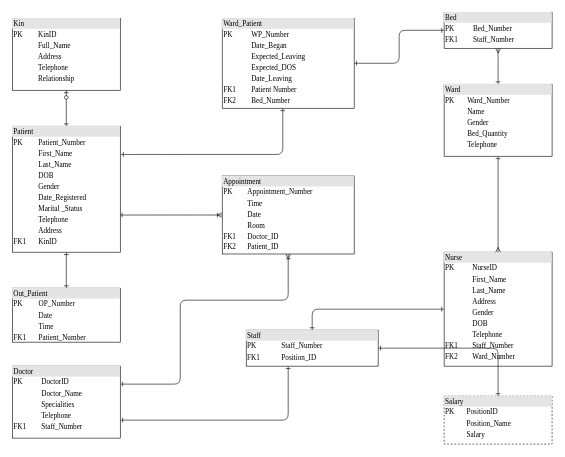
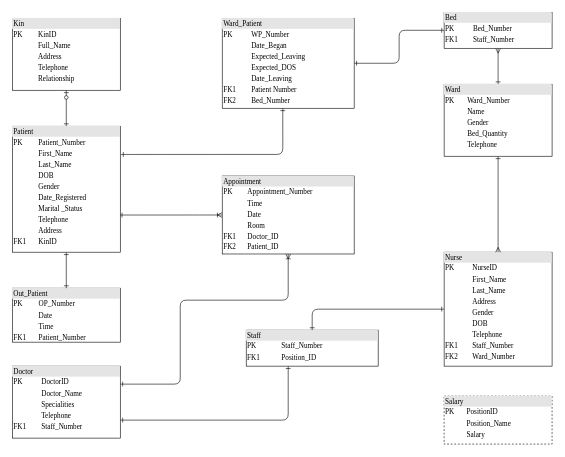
  <mxCell id="0" />
  <mxCell id="1" parent="0" />
  <mxCell id="2" value="&lt;div style=&quot;box-sizing: border-box ; width: 100% ; background: #e4e4e4 ; padding: 2px&quot;&gt;Kin&lt;br&gt;&lt;/div&gt;&lt;table style=&quot;width: 100% ; font-size: 1em&quot; cellspacing=&quot;0&quot; cellpadding=&quot;2&quot;&gt;&lt;tbody&gt;&lt;tr&gt;&lt;td&gt;PK&lt;/td&gt;&lt;td&gt;KinID&lt;/td&gt;&lt;/tr&gt;&lt;tr&gt;&lt;td&gt;&lt;br&gt;&lt;/td&gt;&lt;td&gt;Full_Name&lt;br&gt;&lt;/td&gt;&lt;/tr&gt;&lt;tr&gt;&lt;td&gt;&lt;br&gt;&lt;/td&gt;&lt;td&gt;Address&lt;br&gt;&lt;/td&gt;&lt;/tr&gt;&lt;tr&gt;&lt;td&gt;&lt;br&gt;&lt;/td&gt;&lt;td&gt;Telephone&lt;br&gt;&lt;/td&gt;&lt;/tr&gt;&lt;tr&gt;&lt;td&gt;&lt;br&gt;&lt;/td&gt;&lt;td&gt;Relationship&lt;br&gt;&lt;/td&gt;&lt;/tr&gt;&lt;/tbody&gt;&lt;/table&gt;" style="verticalAlign=top;align=left;overflow=fill;html=1;rounded=0;shadow=0;comic=0;labelBackgroundColor=none;strokeColor=#000000;strokeWidth=1;fillColor=#ffffff;fontFamily=Verdana;fontSize=12;fontColor=#000000;" parent="1" vertex="1"><mxGeometry x="20" y="30" width="180" height="120" as="geometry" /></mxCell>
  <mxCell id="3" style="edgeStyle=orthogonalEdgeStyle;html=1;labelBackgroundColor=none;startArrow=ERone;endArrow=ERoneToMany;fontFamily=Verdana;fontSize=12;align=left;exitX=0.994;exitY=0.705;exitDx=0;exitDy=0;startFill=0;exitPerimeter=0;entryX=0;entryY=0.5;entryDx=0;entryDy=0;" parent="1" source="20" target="21" edge="1"><mxGeometry relative="1" as="geometry"><mxPoint x="330" y="359" as="targetPoint" /><Array as="points"><mxPoint x="330" y="358" /><mxPoint x="330" y="358" /></Array></mxGeometry></mxCell>
  <mxCell id="4" style="edgeStyle=orthogonalEdgeStyle;html=1;labelBackgroundColor=none;startArrow=ERmany;endArrow=ERone;fontFamily=Verdana;fontSize=12;align=left;entryX=0.5;entryY=0;exitX=0.5;exitY=1;exitDx=0;exitDy=0;entryDx=0;entryDy=0;startFill=0;endFill=0;" parent="1" source="17" target="16" edge="1"><mxGeometry relative="1" as="geometry"><Array as="points"><mxPoint x="830" y="90" /><mxPoint x="830" y="90" /></Array></mxGeometry></mxCell>
  <mxCell id="5" style="edgeStyle=orthogonalEdgeStyle;html=1;labelBackgroundColor=none;startArrow=ERone;endArrow=ERone;fontFamily=Verdana;fontSize=12;align=left;startFill=0;endFill=0;" parent="1" source="6" target="17" edge="1"><mxGeometry relative="1" as="geometry" /></mxCell>
  <mxCell id="6" value="&lt;div style=&quot;box-sizing: border-box ; width: 100% ; background: #e4e4e4 ; padding: 2px&quot;&gt;Ward_Patient&lt;/div&gt;&lt;table style=&quot;width: 100% ; font-size: 1em&quot; cellspacing=&quot;0&quot; cellpadding=&quot;2&quot;&gt;&lt;tbody&gt;&lt;tr&gt;&lt;td&gt;PK&lt;/td&gt;&lt;td&gt;WP_Number&lt;/td&gt;&lt;/tr&gt;&lt;tr&gt;&lt;td&gt;&lt;br&gt;&lt;/td&gt;&lt;td&gt;Date_Began&lt;/td&gt;&lt;/tr&gt;&lt;tr&gt;&lt;td&gt;&lt;br&gt;&lt;/td&gt;&lt;td&gt;Expected_Leaving&lt;/td&gt;&lt;/tr&gt;&lt;tr&gt;&lt;td&gt;&lt;br&gt;&lt;/td&gt;&lt;td&gt;Expected_DOS&lt;br&gt;&lt;/td&gt;&lt;/tr&gt;&lt;tr&gt;&lt;td&gt;&lt;br&gt;&lt;/td&gt;&lt;td&gt;Date_Leaving&lt;br&gt;&lt;/td&gt;&lt;/tr&gt;&lt;tr&gt;&lt;td&gt;FK1&lt;br&gt;&lt;/td&gt;&lt;td&gt;Patient Number&lt;br&gt;&lt;/td&gt;&lt;/tr&gt;&lt;tr&gt;&lt;td&gt;FK2&lt;/td&gt;&lt;td&gt;Bed_Number&lt;br&gt;&lt;/td&gt;&lt;/tr&gt;&lt;/tbody&gt;&lt;/table&gt;" style="verticalAlign=top;align=left;overflow=fill;html=1;rounded=0;shadow=0;comic=0;labelBackgroundColor=none;strokeColor=#000000;strokeWidth=1;fillColor=#ffffff;fontFamily=Verdana;fontSize=12;fontColor=#000000;" parent="1" vertex="1"><mxGeometry x="370" y="30" width="220" height="150" as="geometry" /></mxCell>
  <mxCell id="7" style="edgeStyle=orthogonalEdgeStyle;html=1;labelBackgroundColor=none;startArrow=ERone;endArrow=ERone;fontFamily=Verdana;fontSize=12;align=left;exitX=1;exitY=0.75;exitDx=0;exitDy=0;startFill=0;endFill=0;" parent="1" source="18" target="12" edge="1"><mxGeometry relative="1" as="geometry"><mxPoint x="280" y="670" as="sourcePoint" /><mxPoint x="290" y="570" as="targetPoint" /><Array as="points"><mxPoint x="480" y="700" /></Array></mxGeometry></mxCell>
  <mxCell id="8" style="edgeStyle=orthogonalEdgeStyle;html=1;exitX=0.5;exitY=1;labelBackgroundColor=none;startArrow=ERoneToMany;endArrow=ERone;fontFamily=Verdana;fontSize=12;align=left;exitDx=0;exitDy=0;startFill=0;endFill=0;entryX=1;entryY=0.25;entryDx=0;entryDy=0;" parent="1" source="21" target="18" edge="1"><mxGeometry relative="1" as="geometry"><mxPoint x="420" y="468" as="sourcePoint" /><mxPoint x="250" y="525" as="targetPoint" /><Array as="points"><mxPoint x="480" y="500" /><mxPoint x="300" y="500" /><mxPoint x="300" y="640" /></Array></mxGeometry></mxCell>
  <mxCell id="9" value="&lt;div style=&quot;box-sizing: border-box ; width: 100% ; background: #e4e4e4 ; padding: 2px&quot;&gt;Out_Patient&lt;/div&gt;&lt;table style=&quot;width: 100% ; font-size: 1em&quot; cellspacing=&quot;0&quot; cellpadding=&quot;2&quot;&gt;&lt;tbody&gt;&lt;tr&gt;&lt;td&gt;PK&lt;/td&gt;&lt;td&gt;OP_Number&lt;/td&gt;&lt;/tr&gt;&lt;tr&gt;&lt;td&gt;&lt;br&gt;&lt;/td&gt;&lt;td&gt;Date&lt;/td&gt;&lt;/tr&gt;&lt;tr&gt;&lt;td&gt;&lt;br&gt;&lt;/td&gt;&lt;td&gt;Time&lt;/td&gt;&lt;/tr&gt;&lt;tr&gt;&lt;td&gt;FK1&lt;/td&gt;&lt;td&gt;Patient_Number&lt;br&gt;&lt;/td&gt;&lt;/tr&gt;&lt;/tbody&gt;&lt;/table&gt;" style="verticalAlign=top;align=left;overflow=fill;html=1;rounded=0;shadow=0;comic=0;labelBackgroundColor=none;strokeColor=#000000;strokeWidth=1;fillColor=#ffffff;fontFamily=Verdana;fontSize=12;fontColor=#000000;" parent="1" vertex="1"><mxGeometry x="20" y="480" width="180" height="90" as="geometry" /></mxCell>
  <mxCell id="10" style="edgeStyle=orthogonalEdgeStyle;html=1;entryX=0.5;entryY=0;labelBackgroundColor=none;startArrow=ERone;endArrow=ERone;fontFamily=Verdana;fontSize=12;align=left;exitX=0.5;exitY=1;exitDx=0;exitDy=0;startFill=0;endFill=0;" parent="1" source="20" target="9" edge="1"><mxGeometry relative="1" as="geometry"><mxPoint x="110" y="410" as="sourcePoint" /></mxGeometry></mxCell>
  <mxCell id="11" value="&lt;div style=&quot;box-sizing: border-box ; width: 100% ; background: #e4e4e4 ; padding: 2px&quot;&gt;Salary&lt;/div&gt;&lt;table style=&quot;width: 100% ; font-size: 1em&quot; cellspacing=&quot;0&quot; cellpadding=&quot;2&quot;&gt;&lt;tbody&gt;&lt;tr&gt;&lt;td&gt;PK&lt;/td&gt;&lt;td&gt;PositionID&lt;/td&gt;&lt;/tr&gt;&lt;tr&gt;&lt;td&gt;&lt;br&gt;&lt;/td&gt;&lt;td&gt;Position_Name&lt;br&gt;&lt;/td&gt;&lt;/tr&gt;&lt;tr&gt;&lt;td&gt;&lt;br&gt;&lt;/td&gt;&lt;td&gt;Salary&lt;/td&gt;&lt;/tr&gt;&lt;tr&gt;&lt;td&gt;&lt;br&gt;&lt;/td&gt;&lt;td&gt;&lt;br&gt;&lt;/td&gt;&lt;/tr&gt;&lt;tr&gt;&lt;td&gt;&lt;br&gt;&lt;/td&gt;&lt;td&gt;&lt;br&gt;&lt;/td&gt;&lt;/tr&gt;&lt;tr&gt;&lt;td&gt;&lt;br&gt;&lt;/td&gt;&lt;td&gt;&lt;br&gt;&lt;/td&gt;&lt;/tr&gt;&lt;tr&gt;&lt;td&gt;&lt;br&gt;&lt;/td&gt;&lt;td&gt;&lt;br&gt;&lt;/td&gt;&lt;/tr&gt;&lt;tr&gt;&lt;td&gt;&lt;br&gt;&lt;/td&gt;&lt;td&gt;&lt;br&gt;&lt;/td&gt;&lt;/tr&gt;&lt;tr&gt;&lt;td&gt;&lt;br&gt;&lt;/td&gt;&lt;td&gt;&lt;br&gt;&lt;/td&gt;&lt;/tr&gt;&lt;tr&gt;&lt;td&gt;&lt;br&gt;&lt;/td&gt;&lt;td&gt;&lt;br&gt;&lt;/td&gt;&lt;/tr&gt;&lt;/tbody&gt;&lt;/table&gt;" style="verticalAlign=top;align=left;overflow=fill;html=1;rounded=0;shadow=0;comic=0;labelBackgroundColor=none;strokeColor=#000000;strokeWidth=1;fillColor=#ffffff;fontFamily=Verdana;fontSize=12;fontColor=#000000;dashed=1;" parent="1" vertex="1"><mxGeometry x="740" y="660" width="180" height="80" as="geometry" /></mxCell>
  <mxCell id="12" value="&lt;div style=&quot;box-sizing: border-box ; width: 100% ; background: #e4e4e4 ; padding: 2px&quot;&gt;Staff&lt;br&gt;&lt;/div&gt;&lt;table style=&quot;width: 100% ; font-size: 1em&quot; cellspacing=&quot;0&quot; cellpadding=&quot;2&quot;&gt;&lt;tbody&gt;&lt;tr&gt;&lt;td&gt;PK&lt;/td&gt;&lt;td&gt;Staff_Number&lt;/td&gt;&lt;/tr&gt;&lt;tr&gt;&lt;td&gt;FK1&lt;/td&gt;&lt;td&gt;Position_ID&lt;/td&gt;&lt;/tr&gt;&lt;/tbody&gt;&lt;/table&gt;" style="verticalAlign=top;align=left;overflow=fill;html=1;rounded=0;shadow=0;comic=0;labelBackgroundColor=none;strokeColor=#000000;strokeWidth=1;fillColor=#ffffff;fontFamily=Verdana;fontSize=12;fontColor=#000000;" parent="1" vertex="1"><mxGeometry x="410" y="550" width="220" height="60" as="geometry" /></mxCell>
  <mxCell id="13" style="edgeStyle=orthogonalEdgeStyle;html=1;entryX=0.5;entryY=0;labelBackgroundColor=none;startArrow=ERone;endArrow=ERone;fontFamily=Verdana;fontSize=12;align=left;exitX=0;exitY=0.5;exitDx=0;exitDy=0;startFill=0;endFill=0;" parent="1" source="14" target="12" edge="1"><mxGeometry relative="1" as="geometry"><mxPoint x="460" y="540" as="sourcePoint" /></mxGeometry></mxCell>
  <mxCell id="14" value="&lt;div style=&quot;box-sizing: border-box ; width: 100% ; background: #e4e4e4 ; padding: 2px&quot;&gt;Nurse&lt;/div&gt;&lt;table style=&quot;width: 100% ; font-size: 1em&quot; cellspacing=&quot;0&quot; cellpadding=&quot;2&quot;&gt;&lt;tbody&gt;&lt;tr&gt;&lt;td&gt;PK&lt;/td&gt;&lt;td&gt;NurseID&lt;br&gt;&lt;/td&gt;&lt;/tr&gt;&lt;tr&gt;&lt;td&gt;&lt;br&gt;&lt;/td&gt;&lt;td&gt;First_Name&lt;br&gt;&lt;/td&gt;&lt;/tr&gt;&lt;tr&gt;&lt;td&gt;&lt;br&gt;&lt;/td&gt;&lt;td&gt;Last_Name&lt;br&gt;&lt;/td&gt;&lt;/tr&gt;&lt;tr&gt;&lt;td&gt;&lt;br&gt;&lt;/td&gt;&lt;td&gt;Address&lt;br&gt;&lt;/td&gt;&lt;/tr&gt;&lt;tr&gt;&lt;td&gt;&lt;br&gt;&lt;/td&gt;&lt;td&gt;Gender&lt;br&gt;&lt;/td&gt;&lt;/tr&gt;&lt;tr&gt;&lt;td&gt;&lt;br&gt;&lt;/td&gt;&lt;td&gt;DOB&lt;br&gt;&lt;/td&gt;&lt;/tr&gt;&lt;tr&gt;&lt;td&gt;&lt;br&gt;&lt;/td&gt;&lt;td&gt;Telephone&lt;br&gt;&lt;/td&gt;&lt;/tr&gt;&lt;tr&gt;&lt;td&gt;FK1&lt;/td&gt;&lt;td&gt;Staff_Number&lt;/td&gt;&lt;/tr&gt;&lt;tr&gt;&lt;td&gt;FK2&lt;/td&gt;&lt;td&gt;Ward_Number&lt;br&gt;&lt;/td&gt;&lt;/tr&gt;&lt;tr&gt;&lt;td&gt;&lt;br&gt;&lt;/td&gt;&lt;td&gt;&lt;br&gt;&lt;/td&gt;&lt;/tr&gt;&lt;/tbody&gt;&lt;/table&gt;" style="verticalAlign=top;align=left;overflow=fill;html=1;rounded=0;shadow=0;comic=0;labelBackgroundColor=none;strokeColor=#000000;strokeWidth=1;fillColor=#ffffff;fontFamily=Verdana;fontSize=12;fontColor=#000000;" parent="1" vertex="1"><mxGeometry x="740" y="420" width="180" height="190" as="geometry" /></mxCell>
  <mxCell id="15" style="edgeStyle=orthogonalEdgeStyle;html=1;entryX=0.5;entryY=0;labelBackgroundColor=none;startArrow=ERone;endArrow=ERmany;fontFamily=Verdana;fontSize=12;align=left;startFill=0;endFill=0;" parent="1" source="16" target="14" edge="1"><mxGeometry relative="1" as="geometry" /></mxCell>
  <mxCell id="16" value="&lt;div style=&quot;box-sizing: border-box ; width: 100% ; background: #e4e4e4 ; padding: 2px&quot;&gt;Ward&lt;br&gt;&lt;/div&gt;&lt;table style=&quot;width: 100% ; font-size: 1em&quot; cellspacing=&quot;0&quot; cellpadding=&quot;2&quot;&gt;&lt;tbody&gt;&lt;tr&gt;&lt;td&gt;PK&lt;/td&gt;&lt;td&gt;Ward_Number&lt;/td&gt;&lt;/tr&gt;&lt;tr&gt;&lt;td&gt;&lt;br&gt;&lt;/td&gt;&lt;td&gt;Name&lt;/td&gt;&lt;/tr&gt;&lt;tr&gt;&lt;td&gt;&lt;br&gt;&lt;/td&gt;&lt;td&gt;Gender&lt;/td&gt;&lt;/tr&gt;&lt;tr&gt;&lt;td&gt;&lt;br&gt;&lt;/td&gt;&lt;td&gt;Bed_Quantity&lt;/td&gt;&lt;/tr&gt;&lt;tr&gt;&lt;td&gt;&lt;br&gt;&lt;/td&gt;&lt;td&gt;Telephone&lt;br&gt;&lt;/td&gt;&lt;/tr&gt;&lt;tr&gt;&lt;td&gt;&lt;br&gt;&lt;/td&gt;&lt;td&gt;&lt;br&gt;&lt;/td&gt;&lt;/tr&gt;&lt;tr&gt;&lt;td&gt;&lt;br&gt;&lt;/td&gt;&lt;td&gt;&lt;br&gt;&lt;/td&gt;&lt;/tr&gt;&lt;tr&gt;&lt;td&gt;&lt;br&gt;&lt;/td&gt;&lt;td&gt;&lt;br&gt;&lt;/td&gt;&lt;/tr&gt;&lt;tr&gt;&lt;td&gt;&lt;br&gt;&lt;/td&gt;&lt;td&gt;&lt;br&gt;&lt;/td&gt;&lt;/tr&gt;&lt;tr&gt;&lt;td&gt;&lt;br&gt;&lt;/td&gt;&lt;td&gt;&lt;br&gt;&lt;/td&gt;&lt;/tr&gt;&lt;tr&gt;&lt;td&gt;&lt;br&gt;&lt;/td&gt;&lt;td&gt;&lt;br&gt;&lt;/td&gt;&lt;/tr&gt;&lt;tr&gt;&lt;td&gt;&lt;br&gt;&lt;/td&gt;&lt;td&gt;&lt;br&gt;&lt;/td&gt;&lt;/tr&gt;&lt;/tbody&gt;&lt;/table&gt;" style="verticalAlign=top;align=left;overflow=fill;html=1;rounded=0;shadow=0;comic=0;labelBackgroundColor=none;strokeColor=#000000;strokeWidth=1;fillColor=#ffffff;fontFamily=Verdana;fontSize=12;fontColor=#000000;" parent="1" vertex="1"><mxGeometry x="740" y="140" width="180" height="120" as="geometry" /></mxCell>
  <mxCell id="17" value="&lt;div style=&quot;box-sizing: border-box ; width: 100% ; background: #e4e4e4 ; padding: 2px&quot;&gt;Bed&lt;br&gt;&lt;/div&gt;&lt;table style=&quot;width: 100% ; font-size: 1em&quot; cellspacing=&quot;0&quot; cellpadding=&quot;2&quot;&gt;&lt;tbody&gt;&lt;tr&gt;&lt;td&gt;PK&lt;/td&gt;&lt;td&gt;Bed_Number&lt;/td&gt;&lt;/tr&gt;&lt;tr&gt;&lt;td&gt;FK1&lt;/td&gt;&lt;td&gt;Staff_Number&lt;/td&gt;&lt;/tr&gt;&lt;tr&gt;&lt;td&gt;&lt;br&gt;&lt;/td&gt;&lt;td&gt;&lt;br&gt;&lt;/td&gt;&lt;/tr&gt;&lt;/tbody&gt;&lt;/table&gt;" style="verticalAlign=top;align=left;overflow=fill;html=1;rounded=0;shadow=0;comic=0;labelBackgroundColor=none;strokeColor=#000000;strokeWidth=1;fillColor=#ffffff;fontFamily=Verdana;fontSize=12;fontColor=#000000;" parent="1" vertex="1"><mxGeometry x="740" y="20" width="180" height="60" as="geometry" /></mxCell>
  <mxCell id="18" value="&lt;div style=&quot;box-sizing: border-box ; width: 100% ; background: #e4e4e4 ; padding: 2px&quot;&gt;Doctor&lt;/div&gt;&lt;table style=&quot;width: 100% ; font-size: 1em&quot; cellspacing=&quot;0&quot; cellpadding=&quot;2&quot;&gt;&lt;tbody&gt;&lt;tr&gt;&lt;td&gt;PK&lt;/td&gt;&lt;td&gt;DoctorID&lt;/td&gt;&lt;/tr&gt;&lt;tr&gt;&lt;td&gt;&lt;br&gt;&lt;/td&gt;&lt;td&gt;Doctor_Name&lt;/td&gt;&lt;/tr&gt;&lt;tr&gt;&lt;td&gt;&lt;br&gt;&lt;/td&gt;&lt;td&gt;Specialities&lt;/td&gt;&lt;/tr&gt;&lt;tr&gt;&lt;td&gt;&lt;br&gt;&lt;/td&gt;&lt;td&gt;Telephone&lt;/td&gt;&lt;/tr&gt;&lt;tr&gt;&lt;td&gt;FK1&lt;br&gt;&lt;/td&gt;&lt;td&gt;Staff_Number&lt;br&gt;&lt;/td&gt;&lt;/tr&gt;&lt;/tbody&gt;&lt;/table&gt;" style="verticalAlign=top;align=left;overflow=fill;html=1;rounded=0;shadow=0;comic=0;labelBackgroundColor=none;strokeColor=#000000;strokeWidth=1;fillColor=#ffffff;fontFamily=Verdana;fontSize=12;fontColor=#000000;" parent="1" vertex="1"><mxGeometry x="20" y="610" width="180" height="120" as="geometry" /></mxCell>
  <mxCell id="19" value="" style="edgeStyle=orthogonalEdgeStyle;html=1;endArrow=ERone;startArrow=ERzeroToOne;labelBackgroundColor=none;fontFamily=Verdana;fontSize=12;align=left;entryX=0.5;entryY=0;entryDx=0;entryDy=0;exitX=0.5;exitY=1;exitDx=0;exitDy=0;startFill=1;endFill=0;" parent="1" source="2" target="20" edge="1"><mxGeometry width="100" height="100" relative="1" as="geometry"><mxPoint x="110" y="210" as="sourcePoint" /><mxPoint x="110" y="180" as="targetPoint" /></mxGeometry></mxCell>
  <mxCell id="20" value="&lt;div style=&quot;box-sizing: border-box ; width: 100% ; background: #e4e4e4 ; padding: 2px&quot;&gt;Patient&lt;/div&gt;&lt;table style=&quot;width: 100% ; font-size: 1em&quot; cellspacing=&quot;0&quot; cellpadding=&quot;2&quot;&gt;&lt;tbody&gt;&lt;tr&gt;&lt;td&gt;PK&lt;/td&gt;&lt;td&gt;Patient_Number&lt;br&gt;&lt;/td&gt;&lt;/tr&gt;&lt;tr&gt;&lt;td&gt;&lt;br&gt;&lt;/td&gt;&lt;td&gt;First_Name&lt;/td&gt;&lt;/tr&gt;&lt;tr&gt;&lt;td&gt;&lt;br&gt;&lt;/td&gt;&lt;td&gt;Last_Name&lt;/td&gt;&lt;/tr&gt;&lt;tr&gt;&lt;td&gt;&lt;br&gt;&lt;/td&gt;&lt;td&gt;DOB&lt;br&gt;&lt;/td&gt;&lt;/tr&gt;&lt;tr&gt;&lt;td&gt;&lt;br&gt;&lt;/td&gt;&lt;td&gt;Gender&lt;br&gt;&lt;/td&gt;&lt;/tr&gt;&lt;tr&gt;&lt;td&gt;&lt;br&gt;&lt;/td&gt;&lt;td&gt;Date_Registered&lt;br&gt;&lt;/td&gt;&lt;/tr&gt;&lt;tr&gt;&lt;td&gt;&lt;br&gt;&lt;/td&gt;&lt;td&gt;Marital _Status&lt;br&gt;&lt;/td&gt;&lt;/tr&gt;&lt;tr&gt;&lt;td&gt;&lt;br&gt;&lt;/td&gt;&lt;td&gt;Telephone&lt;br&gt;&lt;/td&gt;&lt;/tr&gt;&lt;tr&gt;&lt;td&gt;&lt;br&gt;&lt;/td&gt;&lt;td&gt;Address&lt;br&gt;&lt;/td&gt;&lt;/tr&gt;&lt;tr&gt;&lt;td&gt;FK1&lt;br&gt;&lt;/td&gt;&lt;td&gt;KinID&lt;br&gt;&lt;/td&gt;&lt;/tr&gt;&lt;/tbody&gt;&lt;/table&gt;" style="verticalAlign=top;align=left;overflow=fill;html=1;rounded=0;shadow=0;comic=0;labelBackgroundColor=none;strokeColor=#000000;strokeWidth=1;fillColor=#ffffff;fontFamily=Verdana;fontSize=12;fontColor=#000000;" vertex="1" parent="1"><mxGeometry x="20" y="210" width="180" height="210" as="geometry" /></mxCell>
  <mxCell id="21" value="&lt;div style=&quot;box-sizing: border-box ; width: 100% ; background: #e4e4e4 ; padding: 2px&quot;&gt;Appointment&lt;br&gt;&lt;/div&gt;&lt;table style=&quot;width: 100% ; font-size: 1em&quot; cellspacing=&quot;0&quot; cellpadding=&quot;2&quot;&gt;&lt;tbody&gt;&lt;tr&gt;&lt;td&gt;PK&lt;/td&gt;&lt;td&gt;Appointment_Number&lt;/td&gt;&lt;/tr&gt;&lt;tr&gt;&lt;td&gt;&lt;br&gt;&lt;/td&gt;&lt;td&gt;Time&lt;/td&gt;&lt;/tr&gt;&lt;tr&gt;&lt;td&gt;&lt;br&gt;&lt;/td&gt;&lt;td&gt;Date&lt;/td&gt;&lt;/tr&gt;&lt;tr&gt;&lt;td&gt;&lt;br&gt;&lt;/td&gt;&lt;td&gt;Room&lt;br&gt;&lt;/td&gt;&lt;/tr&gt;&lt;tr&gt;&lt;td&gt;FK1&lt;br&gt;&lt;/td&gt;&lt;td&gt;Doctor_ID&lt;br&gt;&lt;/td&gt;&lt;/tr&gt;&lt;tr&gt;&lt;td&gt;FK2&lt;/td&gt;&lt;td&gt;Patient_ID&lt;br&gt;&lt;/td&gt;&lt;/tr&gt;&lt;tr&gt;&lt;td&gt;&lt;br&gt;&lt;/td&gt;&lt;td&gt;&lt;br&gt;&lt;/td&gt;&lt;/tr&gt;&lt;tr&gt;&lt;td&gt;&lt;br&gt;&lt;/td&gt;&lt;td&gt;&lt;br&gt;&lt;/td&gt;&lt;/tr&gt;&lt;tr&gt;&lt;td&gt;&lt;br&gt;&lt;/td&gt;&lt;td&gt;&lt;br&gt;&lt;/td&gt;&lt;/tr&gt;&lt;tr&gt;&lt;td&gt;&lt;br&gt;&lt;/td&gt;&lt;td&gt;&lt;br&gt;&lt;/td&gt;&lt;/tr&gt;&lt;/tbody&gt;&lt;/table&gt;" style="verticalAlign=top;align=left;overflow=fill;html=1;rounded=0;shadow=0;comic=0;labelBackgroundColor=none;strokeColor=#000000;strokeWidth=1;fillColor=#ffffff;fontFamily=Verdana;fontSize=12;fontColor=#000000;" vertex="1" parent="1"><mxGeometry x="370" y="293" width="220" height="130" as="geometry" /></mxCell>
  <mxCell id="22" style="edgeStyle=orthogonalEdgeStyle;html=1;labelBackgroundColor=none;startArrow=ERone;endArrow=ERone;fontFamily=Verdana;fontSize=12;align=left;startFill=0;endFill=0;exitX=1.006;exitY=0.224;exitDx=0;exitDy=0;exitPerimeter=0;entryX=0.459;entryY=1;entryDx=0;entryDy=0;entryPerimeter=0;" edge="1" parent="1" source="20" target="6"><mxGeometry relative="1" as="geometry"><mxPoint x="240" y="287.5" as="sourcePoint" /><mxPoint x="390" y="232.5" as="targetPoint" /></mxGeometry></mxCell>
- <mxCell id="23" style="edgeStyle=orthogonalEdgeStyle;html=1;entryX=1;entryY=0.5;labelBackgroundColor=none;startArrow=ERone;endArrow=ERone;fontFamily=Verdana;fontSize=12;align=left;exitX=0.5;exitY=0;exitDx=0;exitDy=0;startFill=0;endFill=0;entryDx=0;entryDy=0;" edge="1" parent="1" source="11" target="12"><mxGeometry relative="1" as="geometry"><mxPoint x="880" y="640" as="sourcePoint" /><mxPoint x="620" y="735" as="targetPoint" /></mxGeometry></mxCell>
